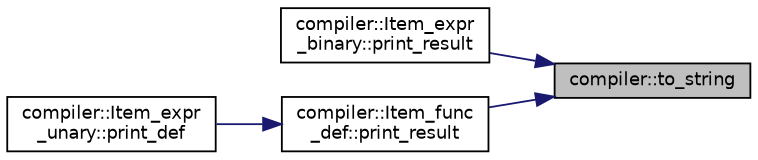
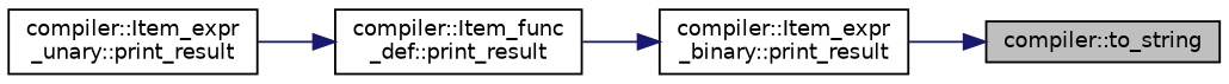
  digraph {
    rankdir=RL
    node [color=black fillcolor=white fontname=Helvetica fontsize=10 shape=record style=filled]
    edge [color=midnightblue dir=back fontname=Helvetica fontsize=10 labelfontname=Helvetica labelfontsize=10 style=solid]
    n1 [fillcolor=grey75 fontcolor=black height=0.2 label="compiler::to_string" width=0.4]
    n2 [height=0.2 label="compiler::Item_expr\l_binary::print_result" width=0.4]
    n3 [height=0.2 label="compiler::Item_func\l_def::print_result" width=0.4]
-   n4 [height=0.2 label="compiler::Item_expr\l_unary::print_def" width=0.4]
+   n4 [height=0.2 label="compiler::Item_expr\l_unary::print_result" width=0.4]
    n1 -> n2
-   n1 -> n3
+   n2 -> n3
    n3 -> n4
  }
